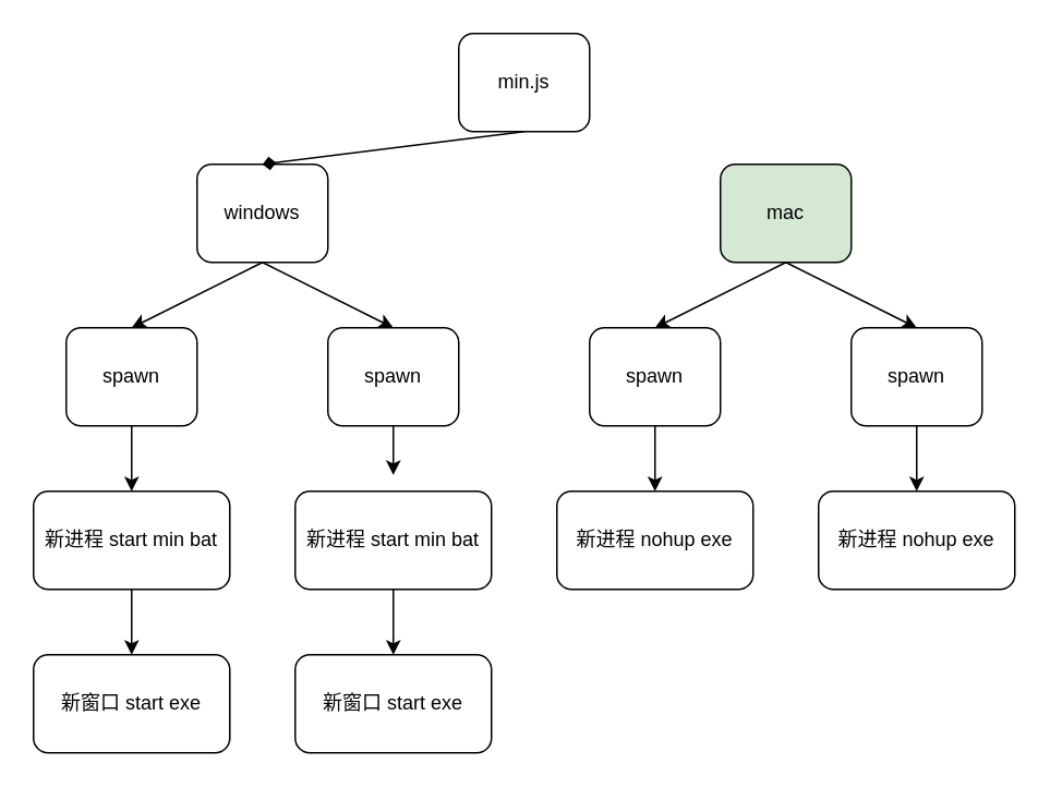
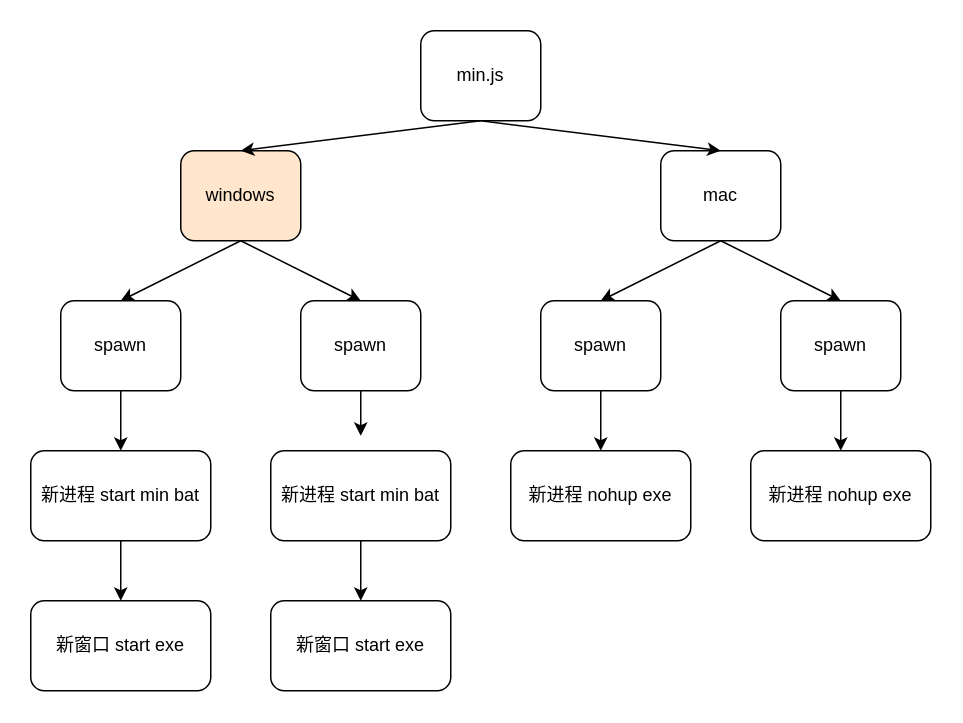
  <mxCell id="0" />
  <mxCell id="1" parent="0" />
  <mxCell id="2" style="edgeStyle=none;html=1;exitX=0.5;exitY=1;exitDx=0;exitDy=0;entryX=0.5;entryY=0;entryDx=0;entryDy=0;" edge="1" parent="1" source="4" target="16"><mxGeometry relative="1" as="geometry" /></mxCell>
  <mxCell id="3" style="edgeStyle=none;html=1;exitX=0.5;exitY=1;exitDx=0;exitDy=0;entryX=0.5;entryY=0;entryDx=0;entryDy=0;" edge="1" parent="1" source="4" target="19"><mxGeometry relative="1" as="geometry" /></mxCell>
- <mxCell id="4" value="mac" style="rounded=1;whiteSpace=wrap;html=1;fillColor=#d5e8d4;" vertex="1" parent="1"><mxGeometry x="440" y="100" width="80" height="60" as="geometry" /></mxCell>
+ <mxCell id="4" value="mac" style="rounded=1;whiteSpace=wrap;html=1;" vertex="1" parent="1"><mxGeometry x="440" y="100" width="80" height="60" as="geometry" /></mxCell>
  <mxCell id="5" style="edgeStyle=none;html=1;exitX=0.5;exitY=1;exitDx=0;exitDy=0;entryX=0.5;entryY=0;entryDx=0;entryDy=0;" edge="1" parent="1" source="6" target="8"><mxGeometry relative="1" as="geometry" /></mxCell>
  <mxCell id="6" value="spawn" style="rounded=1;whiteSpace=wrap;html=1;" vertex="1" parent="1"><mxGeometry x="40" y="200" width="80" height="60" as="geometry" /></mxCell>
  <mxCell id="7" style="edgeStyle=none;html=1;exitX=0.5;exitY=1;exitDx=0;exitDy=0;entryX=0.5;entryY=0;entryDx=0;entryDy=0;" edge="1" parent="1" source="8" target="11"><mxGeometry relative="1" as="geometry" /></mxCell>
  <mxCell id="8" value="新进程 start min bat" style="rounded=1;whiteSpace=wrap;html=1;" vertex="1" parent="1"><mxGeometry x="20" y="300" width="120" height="60" as="geometry" /></mxCell>
  <mxCell id="9" style="edgeStyle=none;html=1;exitX=0.5;exitY=1;exitDx=0;exitDy=0;" edge="1" parent="1" source="10" target="12"><mxGeometry relative="1" as="geometry" /></mxCell>
  <mxCell id="10" value="新进程 start min bat" style="rounded=1;whiteSpace=wrap;html=1;" vertex="1" parent="1"><mxGeometry x="180" y="300" width="120" height="60" as="geometry" /></mxCell>
  <mxCell id="11" value="新窗口 start exe" style="rounded=1;whiteSpace=wrap;html=1;" vertex="1" parent="1"><mxGeometry x="20" y="400" width="120" height="60" as="geometry" /></mxCell>
  <mxCell id="12" value="新窗口 start exe" style="rounded=1;whiteSpace=wrap;html=1;" vertex="1" parent="1"><mxGeometry x="180" y="400" width="120" height="60" as="geometry" /></mxCell>
  <mxCell id="13" style="edgeStyle=none;html=1;exitX=0.5;exitY=1;exitDx=0;exitDy=0;" edge="1" parent="1" source="14"><mxGeometry relative="1" as="geometry"><mxPoint x="240" y="290" as="targetPoint" /></mxGeometry></mxCell>
  <mxCell id="14" value="spawn" style="rounded=1;whiteSpace=wrap;html=1;" vertex="1" parent="1"><mxGeometry x="200" y="200" width="80" height="60" as="geometry" /></mxCell>
  <mxCell id="15" style="edgeStyle=none;html=1;exitX=0.5;exitY=1;exitDx=0;exitDy=0;entryX=0.5;entryY=0;entryDx=0;entryDy=0;" edge="1" parent="1" source="16" target="17"><mxGeometry relative="1" as="geometry" /></mxCell>
  <mxCell id="16" value="spawn" style="rounded=1;whiteSpace=wrap;html=1;" vertex="1" parent="1"><mxGeometry x="360" y="200" width="80" height="60" as="geometry" /></mxCell>
  <mxCell id="17" value="新进程 nohup exe" style="rounded=1;whiteSpace=wrap;html=1;" vertex="1" parent="1"><mxGeometry x="340" y="300" width="120" height="60" as="geometry" /></mxCell>
  <mxCell id="18" style="edgeStyle=none;html=1;exitX=0.5;exitY=1;exitDx=0;exitDy=0;" edge="1" parent="1" source="19" target="26"><mxGeometry relative="1" as="geometry" /></mxCell>
  <mxCell id="19" value="spawn" style="rounded=1;whiteSpace=wrap;html=1;" vertex="1" parent="1"><mxGeometry x="520" y="200" width="80" height="60" as="geometry" /></mxCell>
  <mxCell id="20" style="edgeStyle=none;html=1;exitX=0.5;exitY=1;exitDx=0;exitDy=0;entryX=0.5;entryY=0;entryDx=0;entryDy=0;" edge="1" parent="1" source="22" target="6"><mxGeometry relative="1" as="geometry" /></mxCell>
  <mxCell id="21" style="edgeStyle=none;html=1;exitX=0.5;exitY=1;exitDx=0;exitDy=0;entryX=0.5;entryY=0;entryDx=0;entryDy=0;" edge="1" parent="1" source="22" target="14"><mxGeometry relative="1" as="geometry" /></mxCell>
- <mxCell id="22" value="windows" style="rounded=1;whiteSpace=wrap;html=1;" vertex="1" parent="1"><mxGeometry x="120" y="100" width="80" height="60" as="geometry" /></mxCell>
- <mxCell id="23" style="edgeStyle=none;html=1;exitX=0.5;exitY=1;exitDx=0;exitDy=0;entryX=0.5;entryY=0;entryDx=0;entryDy=0;endArrow=diamond;" edge="1" parent="1" source="25" target="22"><mxGeometry relative="1" as="geometry" /></mxCell>
+ <mxCell id="22" value="windows" style="rounded=1;whiteSpace=wrap;html=1;fillColor=#ffe6cc;" vertex="1" parent="1"><mxGeometry x="120" y="100" width="80" height="60" as="geometry" /></mxCell>
+ <mxCell id="23" style="edgeStyle=none;html=1;exitX=0.5;exitY=1;exitDx=0;exitDy=0;entryX=0.5;entryY=0;entryDx=0;entryDy=0;" edge="1" parent="1" source="25" target="22"><mxGeometry relative="1" as="geometry" /></mxCell>
+ <mxCell id="24" style="edgeStyle=none;html=1;exitX=0.5;exitY=1;exitDx=0;exitDy=0;entryX=0.5;entryY=0;entryDx=0;entryDy=0;" edge="1" parent="1" source="25" target="4"><mxGeometry relative="1" as="geometry" /></mxCell>
  <mxCell id="25" value="min.js" style="rounded=1;whiteSpace=wrap;html=1;" vertex="1" parent="1"><mxGeometry x="280" y="20" width="80" height="60" as="geometry" /></mxCell>
  <mxCell id="26" value="新进程 nohup exe" style="rounded=1;whiteSpace=wrap;html=1;" vertex="1" parent="1"><mxGeometry x="500" y="300" width="120" height="60" as="geometry" /></mxCell>
